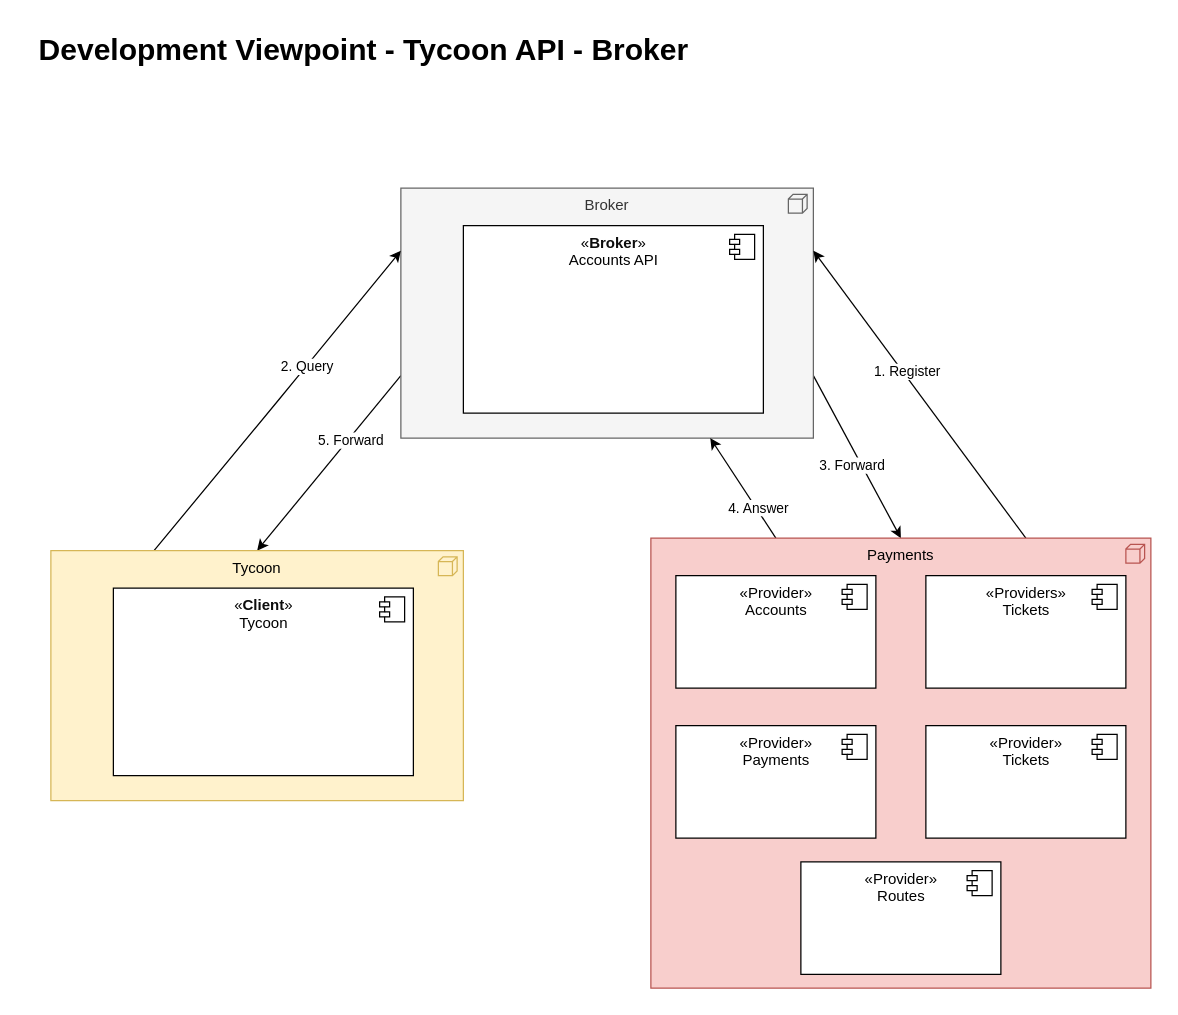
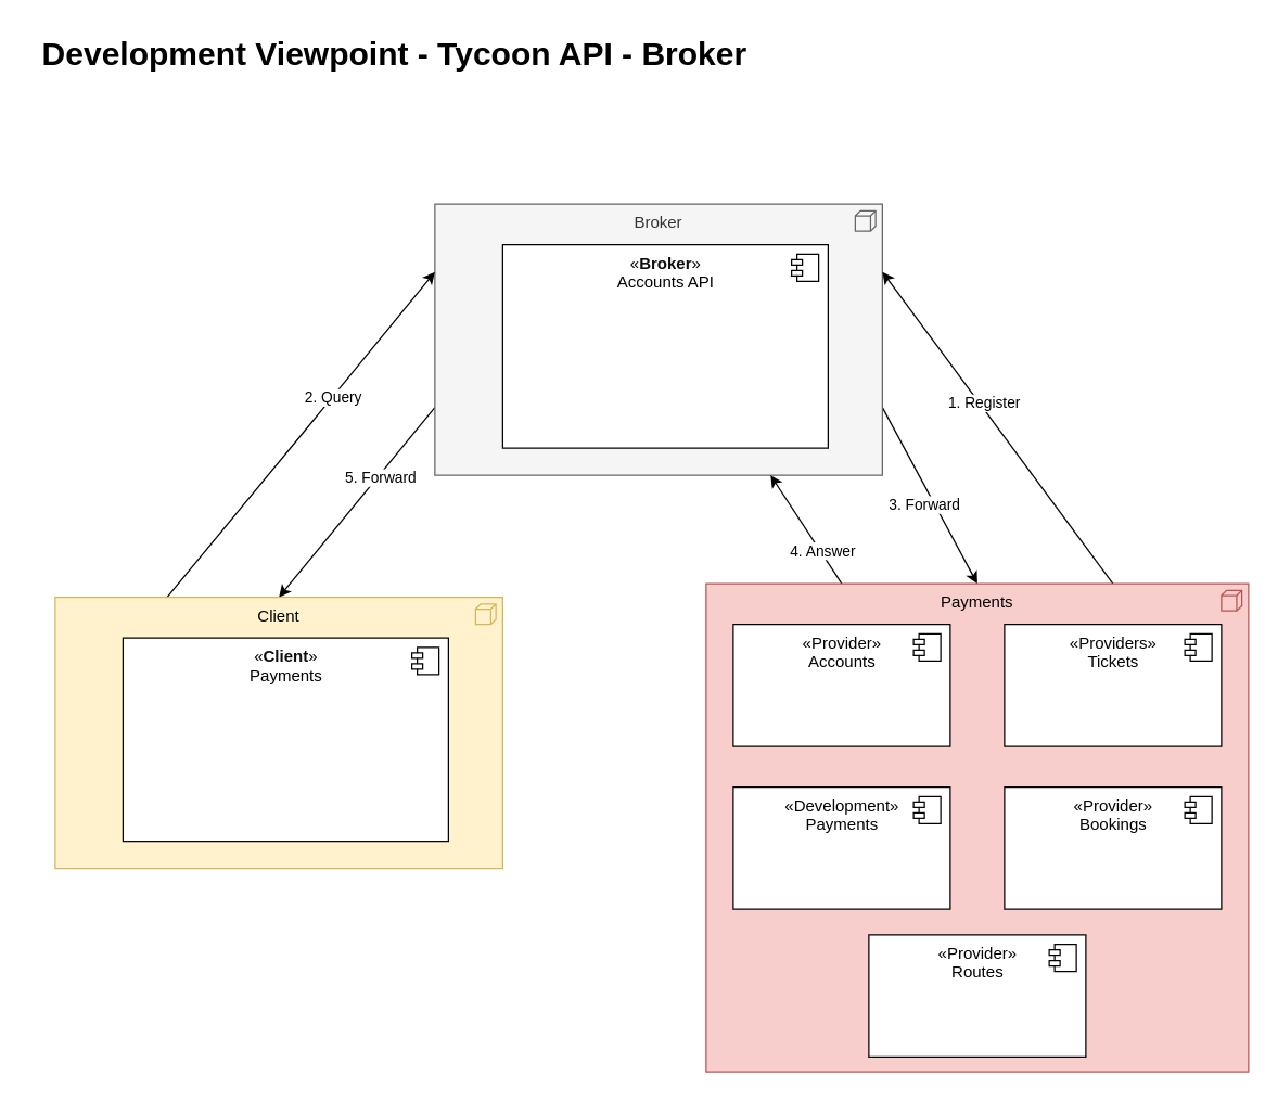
  <mxCell id="0" />
  <mxCell id="1" parent="0" />
  <mxCell id="2" value="&lt;font style=&quot;font-size: 24px;&quot;&gt;&lt;b&gt;Development Viewpoint - Tycoon API - Broker&lt;/b&gt;&lt;/font&gt;" style="text;html=1;align=center;verticalAlign=middle;resizable=0;points=[];autosize=1;strokeColor=none;fillColor=none;" parent="1" vertex="1"><mxGeometry x="20" y="20" width="540" height="40" as="geometry" /></mxCell>
  <mxCell id="3" style="edgeStyle=none;html=1;exitX=0;exitY=0.75;exitDx=0;exitDy=0;exitPerimeter=0;entryX=0.5;entryY=0;entryDx=0;entryDy=0;entryPerimeter=0;" edge="1" parent="1" source="7" target="12"><mxGeometry relative="1" as="geometry" /></mxCell>
  <mxCell id="4" value="5. Forward" style="edgeLabel;html=1;align=center;verticalAlign=middle;resizable=0;points=[];" vertex="1" connectable="0" parent="3"><mxGeometry x="-0.284" y="1" relative="1" as="geometry"><mxPoint y="1" as="offset" /></mxGeometry></mxCell>
  <mxCell id="5" style="edgeStyle=none;html=1;exitX=1;exitY=0.75;exitDx=0;exitDy=0;exitPerimeter=0;entryX=0.5;entryY=0;entryDx=0;entryDy=0;entryPerimeter=0;" edge="1" parent="1" source="7" target="19"><mxGeometry relative="1" as="geometry" /></mxCell>
  <mxCell id="6" value="3. Forward" style="edgeLabel;html=1;align=center;verticalAlign=middle;resizable=0;points=[];" vertex="1" connectable="0" parent="5"><mxGeometry x="-0.315" y="-1" relative="1" as="geometry"><mxPoint x="7" y="26" as="offset" /></mxGeometry></mxCell>
  <mxCell id="7" value="Broker" style="html=1;outlineConnect=0;whiteSpace=wrap;shape=mxgraph.archimate.application;appType=node;align=center;verticalAlign=top;fillColor=#f5f5f5;fontColor=#333333;strokeColor=#666666;" parent="1" vertex="1"><mxGeometry x="320" y="150" width="330" height="200" as="geometry" /></mxCell>
  <mxCell id="8" value="&lt;font style=&quot;font-size: 12px;&quot;&gt;«&lt;span style=&quot;color: rgb(13, 13, 13); font-weight: 600; text-align: left; background-color: rgb(255, 255, 255);&quot;&gt;Broker&lt;/span&gt;»&lt;br&gt;&lt;/font&gt;&lt;span style=&quot;&quot;&gt;Accounts API&lt;/span&gt;" style="html=1;dropTarget=0;verticalAlign=top;" parent="1" vertex="1"><mxGeometry x="370" y="180" width="240" height="150" as="geometry" /></mxCell>
  <mxCell id="9" value="" style="shape=module;jettyWidth=8;jettyHeight=4;" parent="8" vertex="1"><mxGeometry x="1" width="20" height="20" relative="1" as="geometry"><mxPoint x="-27" y="7" as="offset" /></mxGeometry></mxCell>
  <mxCell id="10" style="edgeStyle=none;html=1;exitX=0.25;exitY=0;exitDx=0;exitDy=0;exitPerimeter=0;entryX=0;entryY=0.25;entryDx=0;entryDy=0;entryPerimeter=0;" edge="1" parent="1" source="12" target="7"><mxGeometry relative="1" as="geometry"><Array as="points"><mxPoint x="230" y="310" /></Array></mxGeometry></mxCell>
  <mxCell id="11" value="2. Query" style="edgeLabel;html=1;align=center;verticalAlign=middle;resizable=0;points=[];" vertex="1" connectable="0" parent="10"><mxGeometry x="0.236" y="-1" relative="1" as="geometry"><mxPoint x="-1" as="offset" /></mxGeometry></mxCell>
- <mxCell id="12" value="Tycoon" style="html=1;outlineConnect=0;whiteSpace=wrap;shape=mxgraph.archimate.application;appType=node;align=center;verticalAlign=top;fillColor=#fff2cc;strokeColor=#d6b656;" vertex="1" parent="1"><mxGeometry x="40" y="440" width="330" height="200" as="geometry" /></mxCell>
- <mxCell id="13" value="&lt;font style=&quot;font-size: 12px;&quot;&gt;«&lt;span style=&quot;color: rgb(13, 13, 13); font-weight: 600; text-align: left; background-color: rgb(255, 255, 255);&quot;&gt;Client&lt;/span&gt;»&lt;br&gt;&lt;/font&gt;&lt;span style=&quot;&quot;&gt;Tycoon&lt;/span&gt;" style="html=1;dropTarget=0;verticalAlign=top;" vertex="1" parent="1"><mxGeometry x="90" y="470" width="240" height="150" as="geometry" /></mxCell>
+ <mxCell id="12" value="Client" style="html=1;outlineConnect=0;whiteSpace=wrap;shape=mxgraph.archimate.application;appType=node;align=center;verticalAlign=top;fillColor=#fff2cc;strokeColor=#d6b656;" vertex="1" parent="1"><mxGeometry x="40" y="440" width="330" height="200" as="geometry" /></mxCell>
+ <mxCell id="13" value="&lt;font style=&quot;font-size: 12px;&quot;&gt;«&lt;span style=&quot;color: rgb(13, 13, 13); font-weight: 600; text-align: left; background-color: rgb(255, 255, 255);&quot;&gt;Client&lt;/span&gt;»&lt;br&gt;&lt;/font&gt;&lt;span style=&quot;&quot;&gt;Payments&lt;/span&gt;" style="html=1;dropTarget=0;verticalAlign=top;" vertex="1" parent="1"><mxGeometry x="90" y="470" width="240" height="150" as="geometry" /></mxCell>
  <mxCell id="14" value="" style="shape=module;jettyWidth=8;jettyHeight=4;" vertex="1" parent="13"><mxGeometry x="1" width="20" height="20" relative="1" as="geometry"><mxPoint x="-27" y="7" as="offset" /></mxGeometry></mxCell>
  <mxCell id="15" style="edgeStyle=none;html=1;exitX=0.75;exitY=0;exitDx=0;exitDy=0;exitPerimeter=0;entryX=1;entryY=0.25;entryDx=0;entryDy=0;entryPerimeter=0;" edge="1" parent="1" source="19" target="7"><mxGeometry relative="1" as="geometry" /></mxCell>
  <mxCell id="16" value="1. Register" style="edgeLabel;html=1;align=center;verticalAlign=middle;resizable=0;points=[];" vertex="1" connectable="0" parent="15"><mxGeometry x="0.148" y="-2" relative="1" as="geometry"><mxPoint as="offset" /></mxGeometry></mxCell>
  <mxCell id="17" style="edgeStyle=none;html=1;exitX=0.25;exitY=0;exitDx=0;exitDy=0;exitPerimeter=0;entryX=0.75;entryY=1;entryDx=0;entryDy=0;entryPerimeter=0;" edge="1" parent="1" source="19" target="7"><mxGeometry relative="1" as="geometry" /></mxCell>
  <mxCell id="18" value="4. Answer" style="edgeLabel;html=1;align=center;verticalAlign=middle;resizable=0;points=[];" vertex="1" connectable="0" parent="17"><mxGeometry x="-0.385" relative="1" as="geometry"><mxPoint x="1" as="offset" /></mxGeometry></mxCell>
  <mxCell id="19" value="Payments" style="html=1;outlineConnect=0;whiteSpace=wrap;shape=mxgraph.archimate.application;appType=node;align=center;verticalAlign=top;fillColor=#f8cecc;strokeColor=#b85450;" vertex="1" parent="1"><mxGeometry x="520" y="430" width="400" height="360" as="geometry" /></mxCell>
  <mxCell id="20" value="&lt;font style=&quot;font-size: 12px;&quot;&gt;«&lt;span style=&quot;&quot;&gt;Provider&lt;/span&gt;»&lt;br&gt;&lt;/font&gt;&lt;span style=&quot;&quot;&gt;Accounts&lt;/span&gt;" style="html=1;dropTarget=0;verticalAlign=top;" vertex="1" parent="1"><mxGeometry x="540" y="460" width="160" height="90" as="geometry" /></mxCell>
  <mxCell id="21" value="" style="shape=module;jettyWidth=8;jettyHeight=4;" vertex="1" parent="20"><mxGeometry x="1" width="20" height="20" relative="1" as="geometry"><mxPoint x="-27" y="7" as="offset" /></mxGeometry></mxCell>
  <mxCell id="22" value="&lt;font style=&quot;font-size: 12px;&quot;&gt;«&lt;span style=&quot;&quot;&gt;Providers&lt;/span&gt;»&lt;br&gt;&lt;/font&gt;&lt;span style=&quot;&quot;&gt;Tickets&lt;/span&gt;" style="html=1;dropTarget=0;verticalAlign=top;" vertex="1" parent="1"><mxGeometry x="740" y="460" width="160" height="90" as="geometry" /></mxCell>
  <mxCell id="23" value="" style="shape=module;jettyWidth=8;jettyHeight=4;" vertex="1" parent="22"><mxGeometry x="1" width="20" height="20" relative="1" as="geometry"><mxPoint x="-27" y="7" as="offset" /></mxGeometry></mxCell>
- <mxCell id="24" value="&lt;font style=&quot;font-size: 12px;&quot;&gt;«&lt;span style=&quot;&quot;&gt;Provider&lt;/span&gt;»&lt;br&gt;&lt;/font&gt;&lt;span style=&quot;&quot;&gt;Payments&lt;/span&gt;" style="html=1;dropTarget=0;verticalAlign=top;" vertex="1" parent="1"><mxGeometry x="540" y="580" width="160" height="90" as="geometry" /></mxCell>
+ <mxCell id="24" value="&lt;font style=&quot;font-size: 12px;&quot;&gt;«&lt;span style=&quot;&quot;&gt;Development&lt;/span&gt;»&lt;br&gt;&lt;/font&gt;&lt;span style=&quot;&quot;&gt;Payments&lt;/span&gt;" style="html=1;dropTarget=0;verticalAlign=top;" vertex="1" parent="1"><mxGeometry x="540" y="580" width="160" height="90" as="geometry" /></mxCell>
  <mxCell id="25" value="" style="shape=module;jettyWidth=8;jettyHeight=4;" vertex="1" parent="24"><mxGeometry x="1" width="20" height="20" relative="1" as="geometry"><mxPoint x="-27" y="7" as="offset" /></mxGeometry></mxCell>
- <mxCell id="26" value="&lt;font style=&quot;font-size: 12px;&quot;&gt;«&lt;span style=&quot;&quot;&gt;Provider&lt;/span&gt;»&lt;br&gt;&lt;/font&gt;&lt;span style=&quot;&quot;&gt;Tickets&lt;/span&gt;" style="html=1;dropTarget=0;verticalAlign=top;" vertex="1" parent="1"><mxGeometry x="740" y="580" width="160" height="90" as="geometry" /></mxCell>
+ <mxCell id="26" value="&lt;font style=&quot;font-size: 12px;&quot;&gt;«&lt;span style=&quot;&quot;&gt;Provider&lt;/span&gt;»&lt;br&gt;&lt;/font&gt;&lt;span style=&quot;&quot;&gt;Bookings&lt;/span&gt;" style="html=1;dropTarget=0;verticalAlign=top;" vertex="1" parent="1"><mxGeometry x="740" y="580" width="160" height="90" as="geometry" /></mxCell>
  <mxCell id="27" value="" style="shape=module;jettyWidth=8;jettyHeight=4;" vertex="1" parent="26"><mxGeometry x="1" width="20" height="20" relative="1" as="geometry"><mxPoint x="-27" y="7" as="offset" /></mxGeometry></mxCell>
  <mxCell id="28" value="&lt;font style=&quot;font-size: 12px;&quot;&gt;«&lt;span style=&quot;&quot;&gt;Provider&lt;/span&gt;»&lt;br&gt;&lt;/font&gt;&lt;span style=&quot;&quot;&gt;Routes&lt;/span&gt;" style="html=1;dropTarget=0;verticalAlign=top;" vertex="1" parent="1"><mxGeometry x="640" y="689" width="160" height="90" as="geometry" /></mxCell>
  <mxCell id="29" value="" style="shape=module;jettyWidth=8;jettyHeight=4;" vertex="1" parent="28"><mxGeometry x="1" width="20" height="20" relative="1" as="geometry"><mxPoint x="-27" y="7" as="offset" /></mxGeometry></mxCell>
